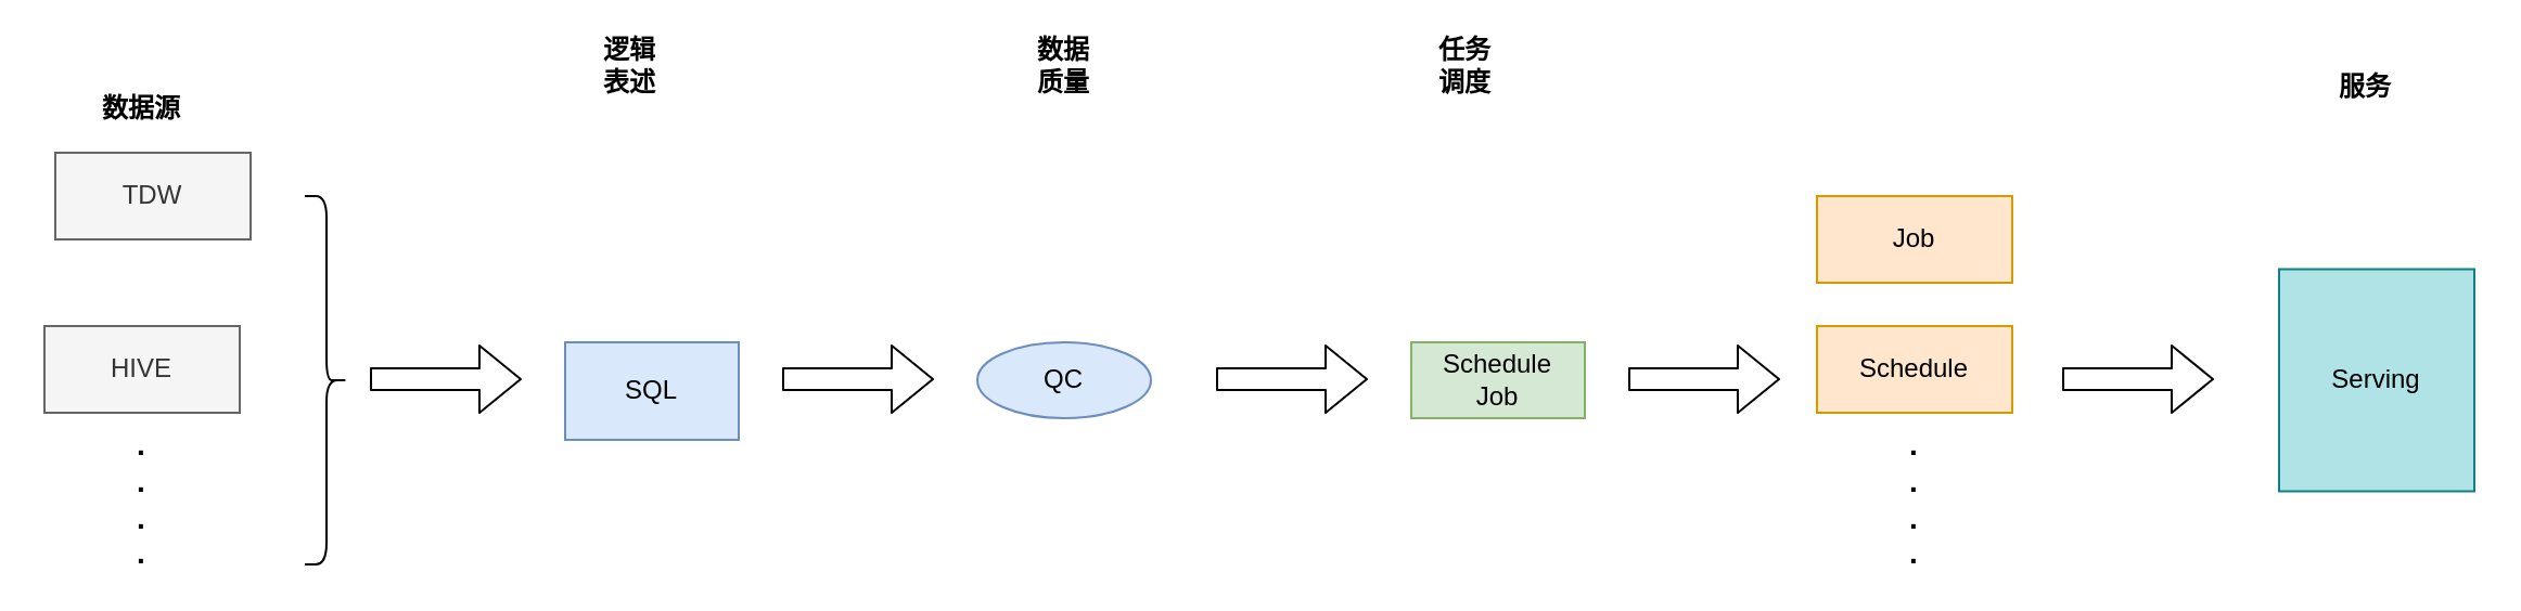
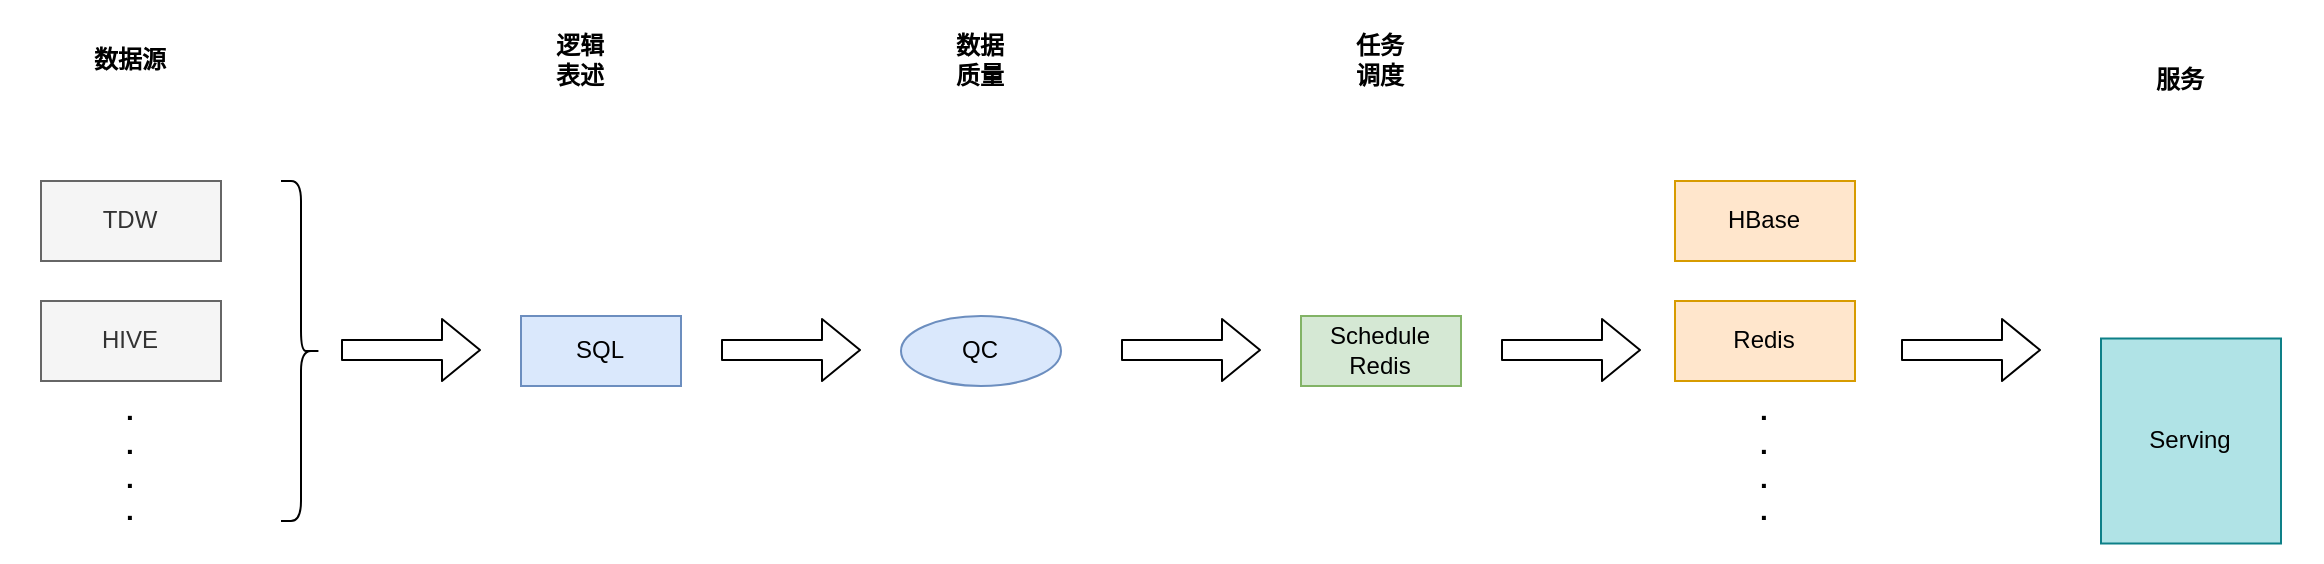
  <mxCell id="0" />
  <mxCell id="1" parent="0" />
- <mxCell id="2" value="TDW" style="rounded=0;whiteSpace=wrap;html=1;fillColor=#f5f5f5;strokeColor=#666666;fontColor=#333333;" vertex="1" parent="1"><mxGeometry x="25" y="70" width="90" height="40" as="geometry" /></mxCell>
+ <mxCell id="2" value="TDW" style="rounded=0;whiteSpace=wrap;html=1;fillColor=#f5f5f5;strokeColor=#666666;fontColor=#333333;" vertex="1" parent="1"><mxGeometry x="20" y="90" width="90" height="40" as="geometry" /></mxCell>
  <mxCell id="3" value="HIVE" style="rounded=0;whiteSpace=wrap;html=1;fillColor=#f5f5f5;strokeColor=#666666;fontColor=#333333;" vertex="1" parent="1"><mxGeometry x="20" y="150" width="90" height="40" as="geometry" /></mxCell>
  <mxCell id="4" value="&lt;b&gt;&lt;font style=&quot;font-size: 14px&quot;&gt;.&lt;br&gt;.&lt;br&gt;.&lt;br&gt;.&lt;/font&gt;&lt;/b&gt;" style="text;html=1;strokeColor=none;fillColor=none;align=center;verticalAlign=middle;whiteSpace=wrap;rounded=0;" vertex="1" parent="1"><mxGeometry x="45" y="220" width="40" height="20" as="geometry" /></mxCell>
  <mxCell id="5" value="" style="shape=curlyBracket;whiteSpace=wrap;html=1;rounded=1;rotation=-180;" vertex="1" parent="1"><mxGeometry x="140" y="90" width="20" height="170" as="geometry" /></mxCell>
  <mxCell id="6" value="" style="shape=flexArrow;endArrow=classic;html=1;" edge="1" parent="1"><mxGeometry width="50" height="50" relative="1" as="geometry"><mxPoint x="170" y="174.5" as="sourcePoint" /><mxPoint x="240" y="174.5" as="targetPoint" /></mxGeometry></mxCell>
- <mxCell id="7" value="SQL" style="rounded=0;whiteSpace=wrap;html=1;fillColor=#dae8fc;strokeColor=#6c8ebf;" vertex="1" parent="1"><mxGeometry x="260" y="157.5" width="80" height="45" as="geometry" /></mxCell>
+ <mxCell id="7" value="SQL" style="rounded=0;whiteSpace=wrap;html=1;fillColor=#dae8fc;strokeColor=#6c8ebf;" vertex="1" parent="1"><mxGeometry x="260" y="157.5" width="80" height="35" as="geometry" /></mxCell>
  <mxCell id="8" value="" style="shape=flexArrow;endArrow=classic;html=1;" edge="1" parent="1"><mxGeometry width="50" height="50" relative="1" as="geometry"><mxPoint x="360" y="174.5" as="sourcePoint" /><mxPoint x="430" y="174.5" as="targetPoint" /></mxGeometry></mxCell>
- <mxCell id="9" value="Schedule&lt;br&gt;Job" style="rounded=0;whiteSpace=wrap;html=1;fillColor=#d5e8d4;strokeColor=#82b366;" vertex="1" parent="1"><mxGeometry x="650" y="157.5" width="80" height="35" as="geometry" /></mxCell>
+ <mxCell id="9" value="Schedule&lt;br&gt;Redis" style="rounded=0;whiteSpace=wrap;html=1;fillColor=#d5e8d4;strokeColor=#82b366;" vertex="1" parent="1"><mxGeometry x="650" y="157.5" width="80" height="35" as="geometry" /></mxCell>
  <mxCell id="10" value="" style="shape=flexArrow;endArrow=classic;html=1;" edge="1" parent="1"><mxGeometry width="50" height="50" relative="1" as="geometry"><mxPoint x="750" y="174.5" as="sourcePoint" /><mxPoint x="820" y="174.5" as="targetPoint" /></mxGeometry></mxCell>
- <mxCell id="11" value="Job" style="rounded=0;whiteSpace=wrap;html=1;fillColor=#ffe6cc;strokeColor=#d79b00;" vertex="1" parent="1"><mxGeometry x="837" y="90" width="90" height="40" as="geometry" /></mxCell>
- <mxCell id="12" value="Schedule" style="rounded=0;whiteSpace=wrap;html=1;fillColor=#ffe6cc;strokeColor=#d79b00;" vertex="1" parent="1"><mxGeometry x="837" y="150" width="90" height="40" as="geometry" /></mxCell>
+ <mxCell id="11" value="HBase" style="rounded=0;whiteSpace=wrap;html=1;fillColor=#ffe6cc;strokeColor=#d79b00;" vertex="1" parent="1"><mxGeometry x="837" y="90" width="90" height="40" as="geometry" /></mxCell>
+ <mxCell id="12" value="Redis" style="rounded=0;whiteSpace=wrap;html=1;fillColor=#ffe6cc;strokeColor=#d79b00;" vertex="1" parent="1"><mxGeometry x="837" y="150" width="90" height="40" as="geometry" /></mxCell>
  <mxCell id="13" value="&lt;b&gt;&lt;font style=&quot;font-size: 14px&quot;&gt;.&lt;br&gt;.&lt;br&gt;.&lt;br&gt;.&lt;/font&gt;&lt;/b&gt;" style="text;html=1;strokeColor=none;fillColor=none;align=center;verticalAlign=middle;whiteSpace=wrap;rounded=0;" vertex="1" parent="1"><mxGeometry x="862" y="220" width="40" height="20" as="geometry" /></mxCell>
  <mxCell id="14" value="" style="shape=flexArrow;endArrow=classic;html=1;" edge="1" parent="1"><mxGeometry width="50" height="50" relative="1" as="geometry"><mxPoint x="950" y="174.5" as="sourcePoint" /><mxPoint x="1020" y="174.5" as="targetPoint" /></mxGeometry></mxCell>
- <mxCell id="15" value="Serving" style="rounded=0;whiteSpace=wrap;html=1;fillColor=#b0e3e6;strokeColor=#0e8088;" vertex="1" parent="1"><mxGeometry x="1050" y="123.75" width="90" height="102.5" as="geometry" /></mxCell>
- <mxCell id="16" value="数据源" style="text;html=1;strokeColor=none;fillColor=none;align=center;verticalAlign=middle;whiteSpace=wrap;rounded=0;fontStyle=1" vertex="1" parent="1"><mxGeometry x="45" y="40" width="40" height="20" as="geometry" /></mxCell>
+ <mxCell id="15" value="Serving" style="rounded=0;whiteSpace=wrap;html=1;fillColor=#b0e3e6;strokeColor=#0e8088;" vertex="1" parent="1"><mxGeometry x="1050" y="168.75" width="90" height="102.5" as="geometry" /></mxCell>
+ <mxCell id="16" value="数据源" style="text;html=1;strokeColor=none;fillColor=none;align=center;verticalAlign=middle;whiteSpace=wrap;rounded=0;fontStyle=1" vertex="1" parent="1"><mxGeometry x="45" y="20" width="40" height="20" as="geometry" /></mxCell>
  <mxCell id="17" value="逻辑&lt;br&gt;表述" style="text;html=1;strokeColor=none;fillColor=none;align=center;verticalAlign=middle;whiteSpace=wrap;rounded=0;fontStyle=1" vertex="1" parent="1"><mxGeometry x="270" y="20" width="40" height="20" as="geometry" /></mxCell>
- <mxCell id="18" value="任务&lt;br&gt;调度" style="text;html=1;strokeColor=none;fillColor=none;align=center;verticalAlign=middle;whiteSpace=wrap;rounded=0;fontStyle=1" vertex="1" parent="1"><mxGeometry x="655" y="20" width="40" height="20" as="geometry" /></mxCell>
+ <mxCell id="18" value="任务&lt;br&gt;调度" style="text;html=1;strokeColor=none;fillColor=none;align=center;verticalAlign=middle;whiteSpace=wrap;rounded=0;fontStyle=1" vertex="1" parent="1"><mxGeometry x="670" y="20" width="40" height="20" as="geometry" /></mxCell>
  <mxCell id="19" value="服务" style="text;html=1;strokeColor=none;fillColor=none;align=center;verticalAlign=middle;whiteSpace=wrap;rounded=0;fontStyle=1" vertex="1" parent="1"><mxGeometry x="1070" y="30" width="40" height="20" as="geometry" /></mxCell>
  <mxCell id="20" value="QC" style="ellipse;whiteSpace=wrap;html=1;fillColor=#dae8fc;strokeColor=#6c8ebf;" vertex="1" parent="1"><mxGeometry x="450" y="157.5" width="80" height="35" as="geometry" /></mxCell>
  <mxCell id="21" value="" style="shape=flexArrow;endArrow=classic;html=1;" edge="1" parent="1"><mxGeometry width="50" height="50" relative="1" as="geometry"><mxPoint x="560" y="174.5" as="sourcePoint" /><mxPoint x="630" y="174.5" as="targetPoint" /></mxGeometry></mxCell>
  <mxCell id="22" value="数据&lt;br&gt;质量" style="text;html=1;strokeColor=none;fillColor=none;align=center;verticalAlign=middle;whiteSpace=wrap;rounded=0;fontStyle=1" vertex="1" parent="1"><mxGeometry x="470" y="20" width="40" height="20" as="geometry" /></mxCell>
